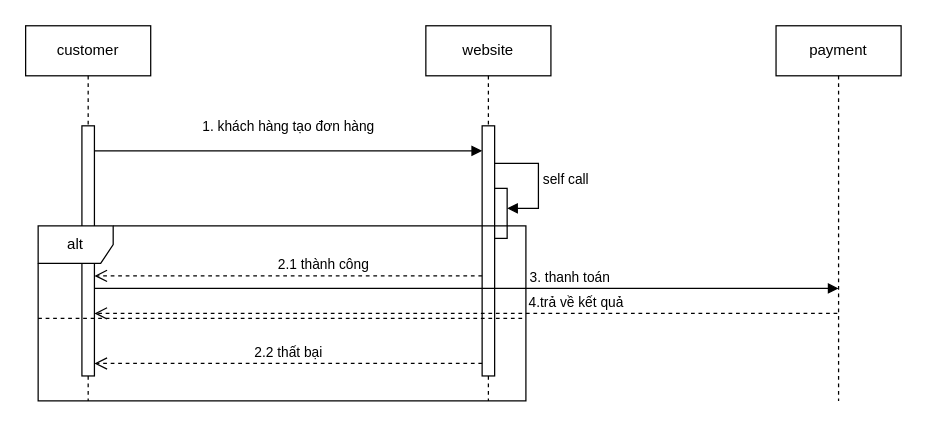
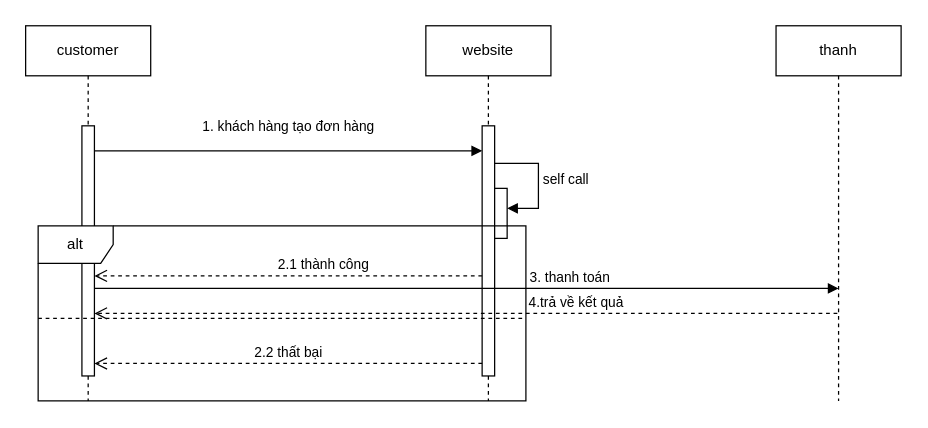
  <mxCell id="0" />
  <mxCell id="1" parent="0" />
  <mxCell id="2" value="customer" style="shape=umlLifeline;perimeter=lifelinePerimeter;whiteSpace=wrap;html=1;container=1;dropTarget=0;collapsible=0;recursiveResize=0;outlineConnect=0;portConstraint=eastwest;newEdgeStyle={&quot;curved&quot;:0,&quot;rounded&quot;:0};" vertex="1" parent="1"><mxGeometry x="20" y="20" width="100" height="300" as="geometry" /></mxCell>
  <mxCell id="3" value="" style="html=1;points=[[0,0,0,0,5],[0,1,0,0,-5],[1,0,0,0,5],[1,1,0,0,-5]];perimeter=orthogonalPerimeter;outlineConnect=0;targetShapes=umlLifeline;portConstraint=eastwest;newEdgeStyle={&quot;curved&quot;:0,&quot;rounded&quot;:0};" vertex="1" parent="2"><mxGeometry x="45" y="80" width="10" height="200" as="geometry" /></mxCell>
  <mxCell id="4" value="website" style="shape=umlLifeline;perimeter=lifelinePerimeter;whiteSpace=wrap;html=1;container=1;dropTarget=0;collapsible=0;recursiveResize=0;outlineConnect=0;portConstraint=eastwest;newEdgeStyle={&quot;curved&quot;:0,&quot;rounded&quot;:0};" vertex="1" parent="1"><mxGeometry x="340" y="20" width="100" height="300" as="geometry" /></mxCell>
  <mxCell id="5" value="" style="html=1;points=[[0,0,0,0,5],[0,1,0,0,-5],[1,0,0,0,5],[1,1,0,0,-5]];perimeter=orthogonalPerimeter;outlineConnect=0;targetShapes=umlLifeline;portConstraint=eastwest;newEdgeStyle={&quot;curved&quot;:0,&quot;rounded&quot;:0};" vertex="1" parent="4"><mxGeometry x="45" y="80" width="10" height="200" as="geometry" /></mxCell>
  <mxCell id="6" value="" style="html=1;points=[[0,0,0,0,5],[0,1,0,0,-5],[1,0,0,0,5],[1,1,0,0,-5]];perimeter=orthogonalPerimeter;outlineConnect=0;targetShapes=umlLifeline;portConstraint=eastwest;newEdgeStyle={&quot;curved&quot;:0,&quot;rounded&quot;:0};" vertex="1" parent="4"><mxGeometry x="55" y="130" width="10" height="40" as="geometry" /></mxCell>
  <mxCell id="7" value="self call" style="html=1;align=left;spacingLeft=2;endArrow=block;rounded=0;edgeStyle=orthogonalEdgeStyle;curved=0;rounded=0;" edge="1" parent="4"><mxGeometry relative="1" as="geometry"><mxPoint x="55" y="109.999" as="sourcePoint" /><Array as="points"><mxPoint x="90" y="109.97" /><mxPoint x="90" y="145.97" /></Array><mxPoint x="65" y="145.999" as="targetPoint" /></mxGeometry></mxCell>
- <mxCell id="8" value="payment" style="shape=umlLifeline;perimeter=lifelinePerimeter;whiteSpace=wrap;html=1;container=1;dropTarget=0;collapsible=0;recursiveResize=0;outlineConnect=0;portConstraint=eastwest;newEdgeStyle={&quot;curved&quot;:0,&quot;rounded&quot;:0};" vertex="1" parent="1"><mxGeometry x="620" y="20" width="100" height="300" as="geometry" /></mxCell>
+ <mxCell id="8" value="thanh" style="shape=umlLifeline;perimeter=lifelinePerimeter;whiteSpace=wrap;html=1;container=1;dropTarget=0;collapsible=0;recursiveResize=0;outlineConnect=0;portConstraint=eastwest;newEdgeStyle={&quot;curved&quot;:0,&quot;rounded&quot;:0};" vertex="1" parent="1"><mxGeometry x="620" y="20" width="100" height="300" as="geometry" /></mxCell>
  <mxCell id="9" value="1. khách hàng tạo đơn hàng" style="html=1;verticalAlign=bottom;endArrow=block;curved=0;rounded=0;" edge="1" parent="1"><mxGeometry y="10" width="80" relative="1" as="geometry"><mxPoint x="75" y="120" as="sourcePoint" /><mxPoint x="385" y="120" as="targetPoint" /><mxPoint as="offset" /></mxGeometry></mxCell>
  <mxCell id="10" value="alt" style="shape=umlFrame;whiteSpace=wrap;html=1;pointerEvents=0;" vertex="1" parent="1"><mxGeometry x="30" y="180" width="390" height="140" as="geometry" /></mxCell>
  <mxCell id="11" value="" style="line;strokeWidth=1;fillColor=none;align=left;verticalAlign=middle;spacingTop=-1;spacingLeft=3;spacingRight=3;rotatable=0;labelPosition=right;points=[];portConstraint=eastwest;strokeColor=inherit;dashed=1;" vertex="1" parent="1"><mxGeometry x="30" y="250" width="390" height="8" as="geometry" /></mxCell>
  <mxCell id="12" value="2.1 thành công" style="html=1;verticalAlign=bottom;endArrow=open;dashed=1;endSize=8;curved=0;rounded=0;" edge="1" parent="1" target="3"><mxGeometry x="-0.18" relative="1" as="geometry"><mxPoint x="385" y="220" as="sourcePoint" /><mxPoint x="80" y="220" as="targetPoint" /><mxPoint as="offset" /></mxGeometry></mxCell>
  <mxCell id="13" value="2.2 thất bại" style="html=1;verticalAlign=bottom;endArrow=open;dashed=1;endSize=8;curved=0;rounded=0;" edge="1" parent="1" target="3"><mxGeometry relative="1" as="geometry"><mxPoint x="385" y="290" as="sourcePoint" /><mxPoint x="80" y="290" as="targetPoint" /></mxGeometry></mxCell>
  <mxCell id="14" value="3. thanh toán" style="html=1;verticalAlign=bottom;endArrow=block;curved=0;rounded=0;" edge="1" parent="1"><mxGeometry x="0.278" width="80" relative="1" as="geometry"><mxPoint x="75" y="230" as="sourcePoint" /><mxPoint x="670" y="230" as="targetPoint" /><mxPoint as="offset" /></mxGeometry></mxCell>
  <mxCell id="15" value="4.trả về kết quả" style="html=1;verticalAlign=bottom;endArrow=open;dashed=1;endSize=8;curved=0;rounded=0;" edge="1" parent="1"><mxGeometry x="-0.296" relative="1" as="geometry"><mxPoint x="669" y="250" as="sourcePoint" /><mxPoint x="75" y="250" as="targetPoint" /><mxPoint as="offset" /></mxGeometry></mxCell>
